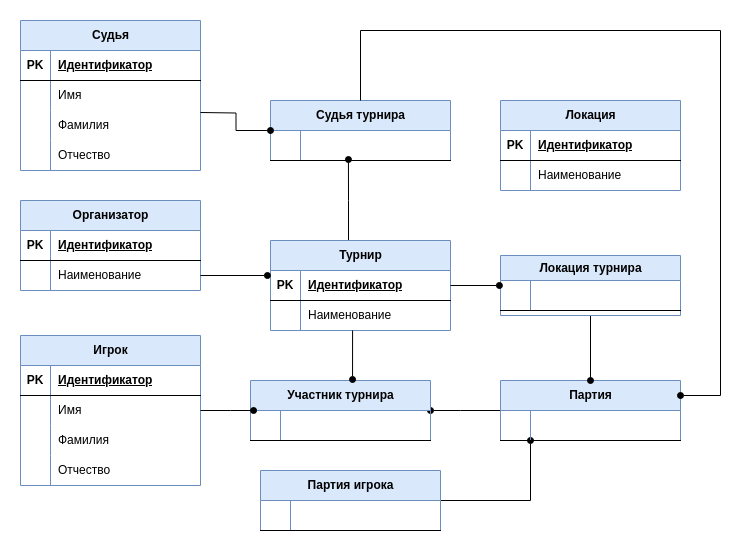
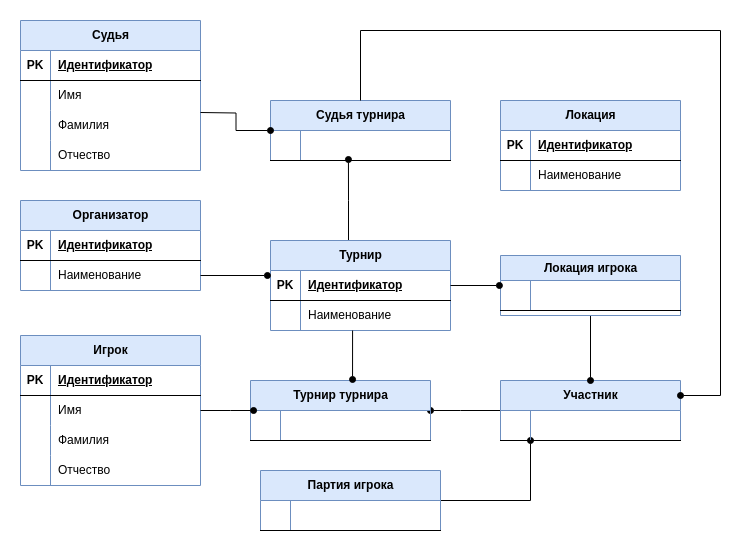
  <mxCell id="0" />
  <mxCell id="1" parent="0" />
  <mxCell id="2" value="Организатор" style="shape=table;startSize=30;container=1;collapsible=1;childLayout=tableLayout;fixedRows=1;rowLines=0;fontStyle=1;align=center;resizeLast=1;html=1;fillColor=#dae8fc;strokeColor=#6c8ebf;" parent="1" vertex="1"><mxGeometry x="20" y="200" width="180" height="90" as="geometry" /></mxCell>
  <mxCell id="3" value="" style="shape=tableRow;horizontal=0;startSize=0;swimlaneHead=0;swimlaneBody=0;fillColor=none;collapsible=0;dropTarget=0;points=[[0,0.5],[1,0.5]];portConstraint=eastwest;top=0;left=0;right=0;bottom=1;" parent="2" vertex="1"><mxGeometry y="30" width="180" height="30" as="geometry" /></mxCell>
  <mxCell id="4" value="PK" style="shape=partialRectangle;connectable=0;fillColor=none;top=0;left=0;bottom=0;right=0;fontStyle=1;overflow=hidden;whiteSpace=wrap;html=1;" parent="3" vertex="1"><mxGeometry width="30" height="30" as="geometry"><mxRectangle width="30" height="30" as="alternateBounds" /></mxGeometry></mxCell>
  <mxCell id="5" value="Идентификатор" style="shape=partialRectangle;connectable=0;fillColor=none;top=0;left=0;bottom=0;right=0;align=left;spacingLeft=6;fontStyle=5;overflow=hidden;whiteSpace=wrap;html=1;" parent="3" vertex="1"><mxGeometry x="30" width="150" height="30" as="geometry"><mxRectangle width="150" height="30" as="alternateBounds" /></mxGeometry></mxCell>
  <mxCell id="6" value="" style="shape=tableRow;horizontal=0;startSize=0;swimlaneHead=0;swimlaneBody=0;fillColor=none;collapsible=0;dropTarget=0;points=[[0,0.5],[1,0.5]];portConstraint=eastwest;top=0;left=0;right=0;bottom=0;" parent="2" vertex="1"><mxGeometry y="60" width="180" height="30" as="geometry" /></mxCell>
  <mxCell id="7" value="" style="shape=partialRectangle;connectable=0;fillColor=none;top=0;left=0;bottom=0;right=0;editable=1;overflow=hidden;whiteSpace=wrap;html=1;" parent="6" vertex="1"><mxGeometry width="30" height="30" as="geometry"><mxRectangle width="30" height="30" as="alternateBounds" /></mxGeometry></mxCell>
  <mxCell id="8" value="Наименование" style="shape=partialRectangle;connectable=0;fillColor=none;top=0;left=0;bottom=0;right=0;align=left;spacingLeft=6;overflow=hidden;whiteSpace=wrap;html=1;" parent="6" vertex="1"><mxGeometry x="30" width="150" height="30" as="geometry"><mxRectangle width="150" height="30" as="alternateBounds" /></mxGeometry></mxCell>
  <mxCell id="9" value="Локация" style="shape=table;startSize=30;container=1;collapsible=1;childLayout=tableLayout;fixedRows=1;rowLines=0;fontStyle=1;align=center;resizeLast=1;html=1;fillColor=#dae8fc;strokeColor=#6c8ebf;" parent="1" vertex="1"><mxGeometry x="500" y="100" width="180" height="90" as="geometry" /></mxCell>
  <mxCell id="10" value="" style="shape=tableRow;horizontal=0;startSize=0;swimlaneHead=0;swimlaneBody=0;fillColor=none;collapsible=0;dropTarget=0;points=[[0,0.5],[1,0.5]];portConstraint=eastwest;top=0;left=0;right=0;bottom=1;" parent="9" vertex="1"><mxGeometry y="30" width="180" height="30" as="geometry" /></mxCell>
  <mxCell id="11" value="PK" style="shape=partialRectangle;connectable=0;fillColor=none;top=0;left=0;bottom=0;right=0;fontStyle=1;overflow=hidden;whiteSpace=wrap;html=1;" parent="10" vertex="1"><mxGeometry width="30" height="30" as="geometry"><mxRectangle width="30" height="30" as="alternateBounds" /></mxGeometry></mxCell>
  <mxCell id="12" value="Идентификатор" style="shape=partialRectangle;connectable=0;fillColor=none;top=0;left=0;bottom=0;right=0;align=left;spacingLeft=6;fontStyle=5;overflow=hidden;whiteSpace=wrap;html=1;" parent="10" vertex="1"><mxGeometry x="30" width="150" height="30" as="geometry"><mxRectangle width="150" height="30" as="alternateBounds" /></mxGeometry></mxCell>
  <mxCell id="13" value="" style="shape=tableRow;horizontal=0;startSize=0;swimlaneHead=0;swimlaneBody=0;fillColor=none;collapsible=0;dropTarget=0;points=[[0,0.5],[1,0.5]];portConstraint=eastwest;top=0;left=0;right=0;bottom=0;" parent="9" vertex="1"><mxGeometry y="60" width="180" height="30" as="geometry" /></mxCell>
  <mxCell id="14" value="" style="shape=partialRectangle;connectable=0;fillColor=none;top=0;left=0;bottom=0;right=0;editable=1;overflow=hidden;whiteSpace=wrap;html=1;" parent="13" vertex="1"><mxGeometry width="30" height="30" as="geometry"><mxRectangle width="30" height="30" as="alternateBounds" /></mxGeometry></mxCell>
  <mxCell id="15" value="Наименование" style="shape=partialRectangle;connectable=0;fillColor=none;top=0;left=0;bottom=0;right=0;align=left;spacingLeft=6;overflow=hidden;whiteSpace=wrap;html=1;" parent="13" vertex="1"><mxGeometry x="30" width="150" height="30" as="geometry"><mxRectangle width="150" height="30" as="alternateBounds" /></mxGeometry></mxCell>
  <mxCell id="16" value="Игрок" style="shape=table;startSize=30;container=1;collapsible=1;childLayout=tableLayout;fixedRows=1;rowLines=0;fontStyle=1;align=center;resizeLast=1;html=1;fillColor=#dae8fc;strokeColor=#6c8ebf;" parent="1" vertex="1"><mxGeometry x="20" y="335" width="180" height="150" as="geometry" /></mxCell>
  <mxCell id="17" value="" style="shape=tableRow;horizontal=0;startSize=0;swimlaneHead=0;swimlaneBody=0;fillColor=none;collapsible=0;dropTarget=0;points=[[0,0.5],[1,0.5]];portConstraint=eastwest;top=0;left=0;right=0;bottom=1;" parent="16" vertex="1"><mxGeometry y="30" width="180" height="30" as="geometry" /></mxCell>
  <mxCell id="18" value="PK" style="shape=partialRectangle;connectable=0;fillColor=none;top=0;left=0;bottom=0;right=0;fontStyle=1;overflow=hidden;whiteSpace=wrap;html=1;" parent="17" vertex="1"><mxGeometry width="30" height="30" as="geometry"><mxRectangle width="30" height="30" as="alternateBounds" /></mxGeometry></mxCell>
  <mxCell id="19" value="Идентификатор" style="shape=partialRectangle;connectable=0;fillColor=none;top=0;left=0;bottom=0;right=0;align=left;spacingLeft=6;fontStyle=5;overflow=hidden;whiteSpace=wrap;html=1;" parent="17" vertex="1"><mxGeometry x="30" width="150" height="30" as="geometry"><mxRectangle width="150" height="30" as="alternateBounds" /></mxGeometry></mxCell>
  <mxCell id="20" value="" style="shape=tableRow;horizontal=0;startSize=0;swimlaneHead=0;swimlaneBody=0;fillColor=none;collapsible=0;dropTarget=0;points=[[0,0.5],[1,0.5]];portConstraint=eastwest;top=0;left=0;right=0;bottom=0;" parent="16" vertex="1"><mxGeometry y="60" width="180" height="30" as="geometry" /></mxCell>
  <mxCell id="21" value="" style="shape=partialRectangle;connectable=0;fillColor=none;top=0;left=0;bottom=0;right=0;editable=1;overflow=hidden;whiteSpace=wrap;html=1;" parent="20" vertex="1"><mxGeometry width="30" height="30" as="geometry"><mxRectangle width="30" height="30" as="alternateBounds" /></mxGeometry></mxCell>
  <mxCell id="22" value="Имя" style="shape=partialRectangle;connectable=0;fillColor=none;top=0;left=0;bottom=0;right=0;align=left;spacingLeft=6;overflow=hidden;whiteSpace=wrap;html=1;" parent="20" vertex="1"><mxGeometry x="30" width="150" height="30" as="geometry"><mxRectangle width="150" height="30" as="alternateBounds" /></mxGeometry></mxCell>
  <mxCell id="23" value="" style="shape=tableRow;horizontal=0;startSize=0;swimlaneHead=0;swimlaneBody=0;fillColor=none;collapsible=0;dropTarget=0;points=[[0,0.5],[1,0.5]];portConstraint=eastwest;top=0;left=0;right=0;bottom=0;" parent="16" vertex="1"><mxGeometry y="90" width="180" height="30" as="geometry" /></mxCell>
  <mxCell id="24" value="" style="shape=partialRectangle;connectable=0;fillColor=none;top=0;left=0;bottom=0;right=0;editable=1;overflow=hidden;whiteSpace=wrap;html=1;" parent="23" vertex="1"><mxGeometry width="30" height="30" as="geometry"><mxRectangle width="30" height="30" as="alternateBounds" /></mxGeometry></mxCell>
  <mxCell id="25" value="Фамилия" style="shape=partialRectangle;connectable=0;fillColor=none;top=0;left=0;bottom=0;right=0;align=left;spacingLeft=6;overflow=hidden;whiteSpace=wrap;html=1;" parent="23" vertex="1"><mxGeometry x="30" width="150" height="30" as="geometry"><mxRectangle width="150" height="30" as="alternateBounds" /></mxGeometry></mxCell>
  <mxCell id="26" value="" style="shape=tableRow;horizontal=0;startSize=0;swimlaneHead=0;swimlaneBody=0;fillColor=none;collapsible=0;dropTarget=0;points=[[0,0.5],[1,0.5]];portConstraint=eastwest;top=0;left=0;right=0;bottom=0;" parent="16" vertex="1"><mxGeometry y="120" width="180" height="30" as="geometry" /></mxCell>
  <mxCell id="27" value="" style="shape=partialRectangle;connectable=0;fillColor=none;top=0;left=0;bottom=0;right=0;editable=1;overflow=hidden;whiteSpace=wrap;html=1;" parent="26" vertex="1"><mxGeometry width="30" height="30" as="geometry"><mxRectangle width="30" height="30" as="alternateBounds" /></mxGeometry></mxCell>
  <mxCell id="28" value="Отчество" style="shape=partialRectangle;connectable=0;fillColor=none;top=0;left=0;bottom=0;right=0;align=left;spacingLeft=6;overflow=hidden;whiteSpace=wrap;html=1;" parent="26" vertex="1"><mxGeometry x="30" width="150" height="30" as="geometry"><mxRectangle width="150" height="30" as="alternateBounds" /></mxGeometry></mxCell>
  <mxCell id="29" value="Судья" style="shape=table;startSize=30;container=1;collapsible=1;childLayout=tableLayout;fixedRows=1;rowLines=0;fontStyle=1;align=center;resizeLast=1;html=1;fillColor=#dae8fc;strokeColor=#6c8ebf;" parent="1" vertex="1"><mxGeometry x="20" y="20" width="180" height="150" as="geometry" /></mxCell>
  <mxCell id="30" value="" style="shape=tableRow;horizontal=0;startSize=0;swimlaneHead=0;swimlaneBody=0;fillColor=none;collapsible=0;dropTarget=0;points=[[0,0.5],[1,0.5]];portConstraint=eastwest;top=0;left=0;right=0;bottom=1;" parent="29" vertex="1"><mxGeometry y="30" width="180" height="30" as="geometry" /></mxCell>
  <mxCell id="31" value="PK" style="shape=partialRectangle;connectable=0;fillColor=none;top=0;left=0;bottom=0;right=0;fontStyle=1;overflow=hidden;whiteSpace=wrap;html=1;" parent="30" vertex="1"><mxGeometry width="30" height="30" as="geometry"><mxRectangle width="30" height="30" as="alternateBounds" /></mxGeometry></mxCell>
  <mxCell id="32" value="Идентификатор" style="shape=partialRectangle;connectable=0;fillColor=none;top=0;left=0;bottom=0;right=0;align=left;spacingLeft=6;fontStyle=5;overflow=hidden;whiteSpace=wrap;html=1;" parent="30" vertex="1"><mxGeometry x="30" width="150" height="30" as="geometry"><mxRectangle width="150" height="30" as="alternateBounds" /></mxGeometry></mxCell>
  <mxCell id="33" value="" style="shape=tableRow;horizontal=0;startSize=0;swimlaneHead=0;swimlaneBody=0;fillColor=none;collapsible=0;dropTarget=0;points=[[0,0.5],[1,0.5]];portConstraint=eastwest;top=0;left=0;right=0;bottom=0;" parent="29" vertex="1"><mxGeometry y="60" width="180" height="30" as="geometry" /></mxCell>
  <mxCell id="34" value="" style="shape=partialRectangle;connectable=0;fillColor=none;top=0;left=0;bottom=0;right=0;editable=1;overflow=hidden;whiteSpace=wrap;html=1;" parent="33" vertex="1"><mxGeometry width="30" height="30" as="geometry"><mxRectangle width="30" height="30" as="alternateBounds" /></mxGeometry></mxCell>
  <mxCell id="35" value="Имя" style="shape=partialRectangle;connectable=0;fillColor=none;top=0;left=0;bottom=0;right=0;align=left;spacingLeft=6;overflow=hidden;whiteSpace=wrap;html=1;" parent="33" vertex="1"><mxGeometry x="30" width="150" height="30" as="geometry"><mxRectangle width="150" height="30" as="alternateBounds" /></mxGeometry></mxCell>
  <mxCell id="36" value="" style="shape=tableRow;horizontal=0;startSize=0;swimlaneHead=0;swimlaneBody=0;fillColor=none;collapsible=0;dropTarget=0;points=[[0,0.5],[1,0.5]];portConstraint=eastwest;top=0;left=0;right=0;bottom=0;" parent="29" vertex="1"><mxGeometry y="90" width="180" height="30" as="geometry" /></mxCell>
  <mxCell id="37" value="" style="shape=partialRectangle;connectable=0;fillColor=none;top=0;left=0;bottom=0;right=0;editable=1;overflow=hidden;whiteSpace=wrap;html=1;" parent="36" vertex="1"><mxGeometry width="30" height="30" as="geometry"><mxRectangle width="30" height="30" as="alternateBounds" /></mxGeometry></mxCell>
  <mxCell id="38" value="Фамилия" style="shape=partialRectangle;connectable=0;fillColor=none;top=0;left=0;bottom=0;right=0;align=left;spacingLeft=6;overflow=hidden;whiteSpace=wrap;html=1;" parent="36" vertex="1"><mxGeometry x="30" width="150" height="30" as="geometry"><mxRectangle width="150" height="30" as="alternateBounds" /></mxGeometry></mxCell>
  <mxCell id="39" value="" style="shape=tableRow;horizontal=0;startSize=0;swimlaneHead=0;swimlaneBody=0;fillColor=none;collapsible=0;dropTarget=0;points=[[0,0.5],[1,0.5]];portConstraint=eastwest;top=0;left=0;right=0;bottom=0;" parent="29" vertex="1"><mxGeometry y="120" width="180" height="30" as="geometry" /></mxCell>
  <mxCell id="40" value="" style="shape=partialRectangle;connectable=0;fillColor=none;top=0;left=0;bottom=0;right=0;editable=1;overflow=hidden;whiteSpace=wrap;html=1;" parent="39" vertex="1"><mxGeometry width="30" height="30" as="geometry"><mxRectangle width="30" height="30" as="alternateBounds" /></mxGeometry></mxCell>
  <mxCell id="41" value="Отчество" style="shape=partialRectangle;connectable=0;fillColor=none;top=0;left=0;bottom=0;right=0;align=left;spacingLeft=6;overflow=hidden;whiteSpace=wrap;html=1;" parent="39" vertex="1"><mxGeometry x="30" width="150" height="30" as="geometry"><mxRectangle width="150" height="30" as="alternateBounds" /></mxGeometry></mxCell>
  <mxCell id="42" style="edgeStyle=orthogonalEdgeStyle;rounded=0;orthogonalLoop=1;jettySize=auto;html=1;endArrow=oval;endFill=1;" parent="1" source="43" target="48" edge="1"><mxGeometry relative="1" as="geometry"><Array as="points"><mxPoint x="530" y="500" /></Array></mxGeometry></mxCell>
  <mxCell id="43" value="Партия игрока" style="shape=table;startSize=30;container=1;collapsible=1;childLayout=tableLayout;fixedRows=1;rowLines=0;fontStyle=1;align=center;resizeLast=1;html=1;fillColor=#dae8fc;strokeColor=#6c8ebf;" parent="1" vertex="1"><mxGeometry x="260" y="470" width="180" height="60" as="geometry" /></mxCell>
  <mxCell id="44" value="" style="shape=tableRow;horizontal=0;startSize=0;swimlaneHead=0;swimlaneBody=0;fillColor=none;collapsible=0;dropTarget=0;points=[[0,0.5],[1,0.5]];portConstraint=eastwest;top=0;left=0;right=0;bottom=1;" parent="43" vertex="1"><mxGeometry y="30" width="180" height="30" as="geometry" /></mxCell>
  <mxCell id="45" value="" style="shape=partialRectangle;connectable=0;fillColor=none;top=0;left=0;bottom=0;right=0;fontStyle=1;overflow=hidden;whiteSpace=wrap;html=1;" parent="44" vertex="1"><mxGeometry width="30" height="30" as="geometry"><mxRectangle width="30" height="30" as="alternateBounds" /></mxGeometry></mxCell>
  <mxCell id="46" value="" style="shape=partialRectangle;connectable=0;fillColor=none;top=0;left=0;bottom=0;right=0;align=left;spacingLeft=6;fontStyle=5;overflow=hidden;whiteSpace=wrap;html=1;" parent="44" vertex="1"><mxGeometry x="30" width="150" height="30" as="geometry"><mxRectangle width="150" height="30" as="alternateBounds" /></mxGeometry></mxCell>
  <mxCell id="47" style="edgeStyle=orthogonalEdgeStyle;rounded=0;orthogonalLoop=1;jettySize=auto;html=1;endArrow=oval;endFill=1;" parent="1" source="48" target="60" edge="1"><mxGeometry relative="1" as="geometry"><Array as="points"><mxPoint x="460" y="410" /><mxPoint x="460" y="410" /></Array></mxGeometry></mxCell>
- <mxCell id="48" value="Партия" style="shape=table;startSize=30;container=1;collapsible=1;childLayout=tableLayout;fixedRows=1;rowLines=0;fontStyle=1;align=center;resizeLast=1;html=1;fillColor=#dae8fc;strokeColor=#6c8ebf;" parent="1" vertex="1"><mxGeometry x="500" y="380" width="180" height="60" as="geometry" /></mxCell>
+ <mxCell id="48" value="Участник" style="shape=table;startSize=30;container=1;collapsible=1;childLayout=tableLayout;fixedRows=1;rowLines=0;fontStyle=1;align=center;resizeLast=1;html=1;fillColor=#dae8fc;strokeColor=#6c8ebf;" parent="1" vertex="1"><mxGeometry x="500" y="380" width="180" height="60" as="geometry" /></mxCell>
  <mxCell id="49" value="" style="shape=tableRow;horizontal=0;startSize=0;swimlaneHead=0;swimlaneBody=0;fillColor=none;collapsible=0;dropTarget=0;points=[[0,0.5],[1,0.5]];portConstraint=eastwest;top=0;left=0;right=0;bottom=1;" parent="48" vertex="1"><mxGeometry y="30" width="180" height="30" as="geometry" /></mxCell>
  <mxCell id="50" value="" style="shape=partialRectangle;connectable=0;fillColor=none;top=0;left=0;bottom=0;right=0;fontStyle=1;overflow=hidden;whiteSpace=wrap;html=1;" parent="49" vertex="1"><mxGeometry width="30" height="30" as="geometry"><mxRectangle width="30" height="30" as="alternateBounds" /></mxGeometry></mxCell>
  <mxCell id="51" value="" style="shape=partialRectangle;connectable=0;fillColor=none;top=0;left=0;bottom=0;right=0;align=left;spacingLeft=6;fontStyle=5;overflow=hidden;whiteSpace=wrap;html=1;" parent="49" vertex="1"><mxGeometry x="30" width="150" height="30" as="geometry"><mxRectangle width="150" height="30" as="alternateBounds" /></mxGeometry></mxCell>
  <mxCell id="52" style="edgeStyle=orthogonalEdgeStyle;rounded=0;orthogonalLoop=1;jettySize=auto;html=1;entryX=0.433;entryY=0.967;entryDx=0;entryDy=0;entryPerimeter=0;endArrow=oval;endFill=1;" edge="1" parent="1" source="53" target="70"><mxGeometry relative="1" as="geometry"><Array as="points"><mxPoint x="348" y="200" /><mxPoint x="348" y="200" /></Array></mxGeometry></mxCell>
  <mxCell id="53" value="Турнир" style="shape=table;startSize=30;container=1;collapsible=1;childLayout=tableLayout;fixedRows=1;rowLines=0;fontStyle=1;align=center;resizeLast=1;html=1;fillColor=#dae8fc;strokeColor=#6c8ebf;" parent="1" vertex="1"><mxGeometry x="270" y="240" width="180" height="90" as="geometry" /></mxCell>
  <mxCell id="54" value="" style="shape=tableRow;horizontal=0;startSize=0;swimlaneHead=0;swimlaneBody=0;fillColor=none;collapsible=0;dropTarget=0;points=[[0,0.5],[1,0.5]];portConstraint=eastwest;top=0;left=0;right=0;bottom=1;" parent="53" vertex="1"><mxGeometry y="30" width="180" height="30" as="geometry" /></mxCell>
  <mxCell id="55" value="PK" style="shape=partialRectangle;connectable=0;fillColor=none;top=0;left=0;bottom=0;right=0;fontStyle=1;overflow=hidden;whiteSpace=wrap;html=1;" parent="54" vertex="1"><mxGeometry width="30" height="30" as="geometry"><mxRectangle width="30" height="30" as="alternateBounds" /></mxGeometry></mxCell>
  <mxCell id="56" value="Идентификатор" style="shape=partialRectangle;connectable=0;fillColor=none;top=0;left=0;bottom=0;right=0;align=left;spacingLeft=6;fontStyle=5;overflow=hidden;whiteSpace=wrap;html=1;" parent="54" vertex="1"><mxGeometry x="30" width="150" height="30" as="geometry"><mxRectangle width="150" height="30" as="alternateBounds" /></mxGeometry></mxCell>
  <mxCell id="57" value="" style="shape=tableRow;horizontal=0;startSize=0;swimlaneHead=0;swimlaneBody=0;fillColor=none;collapsible=0;dropTarget=0;points=[[0,0.5],[1,0.5]];portConstraint=eastwest;top=0;left=0;right=0;bottom=0;" parent="53" vertex="1"><mxGeometry y="60" width="180" height="30" as="geometry" /></mxCell>
  <mxCell id="58" value="" style="shape=partialRectangle;connectable=0;fillColor=none;top=0;left=0;bottom=0;right=0;editable=1;overflow=hidden;whiteSpace=wrap;html=1;" parent="57" vertex="1"><mxGeometry width="30" height="30" as="geometry"><mxRectangle width="30" height="30" as="alternateBounds" /></mxGeometry></mxCell>
  <mxCell id="59" value="Наименование" style="shape=partialRectangle;connectable=0;fillColor=none;top=0;left=0;bottom=0;right=0;align=left;spacingLeft=6;overflow=hidden;whiteSpace=wrap;html=1;" parent="57" vertex="1"><mxGeometry x="30" width="150" height="30" as="geometry"><mxRectangle width="150" height="30" as="alternateBounds" /></mxGeometry></mxCell>
- <mxCell id="60" value="Участник турнира" style="shape=table;startSize=30;container=1;collapsible=1;childLayout=tableLayout;fixedRows=1;rowLines=0;fontStyle=1;align=center;resizeLast=1;html=1;fillColor=#dae8fc;strokeColor=#6c8ebf;" parent="1" vertex="1"><mxGeometry x="250" y="380" width="180" height="60" as="geometry" /></mxCell>
+ <mxCell id="60" value="Турнир турнира" style="shape=table;startSize=30;container=1;collapsible=1;childLayout=tableLayout;fixedRows=1;rowLines=0;fontStyle=1;align=center;resizeLast=1;html=1;fillColor=#dae8fc;strokeColor=#6c8ebf;" parent="1" vertex="1"><mxGeometry x="250" y="380" width="180" height="60" as="geometry" /></mxCell>
  <mxCell id="61" value="" style="shape=tableRow;horizontal=0;startSize=0;swimlaneHead=0;swimlaneBody=0;fillColor=none;collapsible=0;dropTarget=0;points=[[0,0.5],[1,0.5]];portConstraint=eastwest;top=0;left=0;right=0;bottom=1;" parent="60" vertex="1"><mxGeometry y="30" width="180" height="30" as="geometry" /></mxCell>
  <mxCell id="62" value="" style="shape=partialRectangle;connectable=0;fillColor=none;top=0;left=0;bottom=0;right=0;fontStyle=1;overflow=hidden;whiteSpace=wrap;html=1;" parent="61" vertex="1"><mxGeometry width="30" height="30" as="geometry"><mxRectangle width="30" height="30" as="alternateBounds" /></mxGeometry></mxCell>
  <mxCell id="63" value="" style="shape=partialRectangle;connectable=0;fillColor=none;top=0;left=0;bottom=0;right=0;align=left;spacingLeft=6;fontStyle=5;overflow=hidden;whiteSpace=wrap;html=1;" parent="61" vertex="1"><mxGeometry x="30" width="150" height="30" as="geometry"><mxRectangle width="150" height="30" as="alternateBounds" /></mxGeometry></mxCell>
  <mxCell id="64" style="edgeStyle=orthogonalEdgeStyle;rounded=0;orthogonalLoop=1;jettySize=auto;html=1;entryX=0.5;entryY=0;entryDx=0;entryDy=0;endArrow=oval;endFill=1;" edge="1" parent="1" source="65" target="48"><mxGeometry relative="1" as="geometry" /></mxCell>
- <mxCell id="65" value="Локация турнира" style="shape=table;startSize=25;container=1;collapsible=1;childLayout=tableLayout;fixedRows=1;rowLines=0;fontStyle=1;align=center;resizeLast=1;html=1;fillColor=#dae8fc;strokeColor=#6c8ebf;" parent="1" vertex="1"><mxGeometry x="500" y="255" width="180" height="60" as="geometry" /></mxCell>
+ <mxCell id="65" value="Локация игрока" style="shape=table;startSize=25;container=1;collapsible=1;childLayout=tableLayout;fixedRows=1;rowLines=0;fontStyle=1;align=center;resizeLast=1;html=1;fillColor=#dae8fc;strokeColor=#6c8ebf;" parent="1" vertex="1"><mxGeometry x="500" y="255" width="180" height="60" as="geometry" /></mxCell>
  <mxCell id="66" value="" style="shape=tableRow;horizontal=0;startSize=0;swimlaneHead=0;swimlaneBody=0;fillColor=none;collapsible=0;dropTarget=0;points=[[0,0.5],[1,0.5]];portConstraint=eastwest;top=0;left=0;right=0;bottom=1;" parent="65" vertex="1"><mxGeometry y="25" width="180" height="30" as="geometry" /></mxCell>
  <mxCell id="67" value="" style="shape=partialRectangle;connectable=0;fillColor=none;top=0;left=0;bottom=0;right=0;fontStyle=1;overflow=hidden;whiteSpace=wrap;html=1;" parent="66" vertex="1"><mxGeometry width="30" height="30" as="geometry"><mxRectangle width="30" height="30" as="alternateBounds" /></mxGeometry></mxCell>
  <mxCell id="68" value="" style="shape=partialRectangle;connectable=0;fillColor=none;top=0;left=0;bottom=0;right=0;align=left;spacingLeft=6;fontStyle=5;overflow=hidden;whiteSpace=wrap;html=1;" parent="66" vertex="1"><mxGeometry x="30" width="150" height="30" as="geometry"><mxRectangle width="150" height="30" as="alternateBounds" /></mxGeometry></mxCell>
  <mxCell id="69" value="Судья турнира" style="shape=table;startSize=30;container=1;collapsible=1;childLayout=tableLayout;fixedRows=1;rowLines=0;fontStyle=1;align=center;resizeLast=1;html=1;fillColor=#dae8fc;strokeColor=#6c8ebf;" parent="1" vertex="1"><mxGeometry x="270" y="100" width="180" height="60" as="geometry" /></mxCell>
  <mxCell id="70" value="" style="shape=tableRow;horizontal=0;startSize=0;swimlaneHead=0;swimlaneBody=0;fillColor=none;collapsible=0;dropTarget=0;points=[[0,0.5],[1,0.5]];portConstraint=eastwest;top=0;left=0;right=0;bottom=1;" parent="69" vertex="1"><mxGeometry y="30" width="180" height="30" as="geometry" /></mxCell>
  <mxCell id="71" value="" style="shape=partialRectangle;connectable=0;fillColor=none;top=0;left=0;bottom=0;right=0;fontStyle=1;overflow=hidden;whiteSpace=wrap;html=1;" parent="70" vertex="1"><mxGeometry width="30" height="30" as="geometry"><mxRectangle width="30" height="30" as="alternateBounds" /></mxGeometry></mxCell>
  <mxCell id="72" value="" style="shape=partialRectangle;connectable=0;fillColor=none;top=0;left=0;bottom=0;right=0;align=left;spacingLeft=6;fontStyle=5;overflow=hidden;whiteSpace=wrap;html=1;" parent="70" vertex="1"><mxGeometry x="30" width="150" height="30" as="geometry"><mxRectangle width="150" height="30" as="alternateBounds" /></mxGeometry></mxCell>
  <mxCell id="73" style="edgeStyle=orthogonalEdgeStyle;rounded=0;orthogonalLoop=1;jettySize=auto;html=1;entryX=0;entryY=0.5;entryDx=0;entryDy=0;endArrow=oval;endFill=1;" parent="1" target="69" edge="1"><mxGeometry relative="1" as="geometry"><mxPoint x="200" y="112" as="sourcePoint" /></mxGeometry></mxCell>
  <mxCell id="74" style="edgeStyle=orthogonalEdgeStyle;rounded=0;orthogonalLoop=1;jettySize=auto;html=1;entryX=1;entryY=0.25;entryDx=0;entryDy=0;exitX=0.5;exitY=0;exitDx=0;exitDy=0;endArrow=oval;endFill=1;" parent="1" source="69" target="48" edge="1"><mxGeometry relative="1" as="geometry"><Array as="points"><mxPoint x="360" y="30" /><mxPoint x="720" y="30" /><mxPoint x="720" y="395" /></Array></mxGeometry></mxCell>
  <mxCell id="75" style="edgeStyle=orthogonalEdgeStyle;rounded=0;orthogonalLoop=1;jettySize=auto;html=1;entryX=0.017;entryY=0;entryDx=0;entryDy=0;entryPerimeter=0;endArrow=oval;endFill=1;" edge="1" parent="1" source="20" target="61"><mxGeometry relative="1" as="geometry"><Array as="points"><mxPoint x="230" y="410" /><mxPoint x="230" y="410" /></Array></mxGeometry></mxCell>
  <mxCell id="76" style="edgeStyle=orthogonalEdgeStyle;rounded=0;orthogonalLoop=1;jettySize=auto;html=1;entryX=-0.017;entryY=0.167;entryDx=0;entryDy=0;entryPerimeter=0;endArrow=oval;endFill=1;" edge="1" parent="1" source="6" target="54"><mxGeometry relative="1" as="geometry" /></mxCell>
  <mxCell id="77" value="" style="endArrow=oval;html=1;rounded=0;exitX=0.456;exitY=1;exitDx=0;exitDy=0;exitPerimeter=0;entryX=0.567;entryY=-0.017;entryDx=0;entryDy=0;entryPerimeter=0;endFill=1;" edge="1" parent="1" source="57" target="60"><mxGeometry width="50" height="50" relative="1" as="geometry"><mxPoint x="400" y="310" as="sourcePoint" /><mxPoint x="450" y="260" as="targetPoint" /></mxGeometry></mxCell>
  <mxCell id="78" style="edgeStyle=orthogonalEdgeStyle;rounded=0;orthogonalLoop=1;jettySize=auto;html=1;entryX=-0.006;entryY=0.167;entryDx=0;entryDy=0;entryPerimeter=0;endArrow=oval;endFill=1;" edge="1" parent="1" source="54" target="66"><mxGeometry relative="1" as="geometry" /></mxCell>
